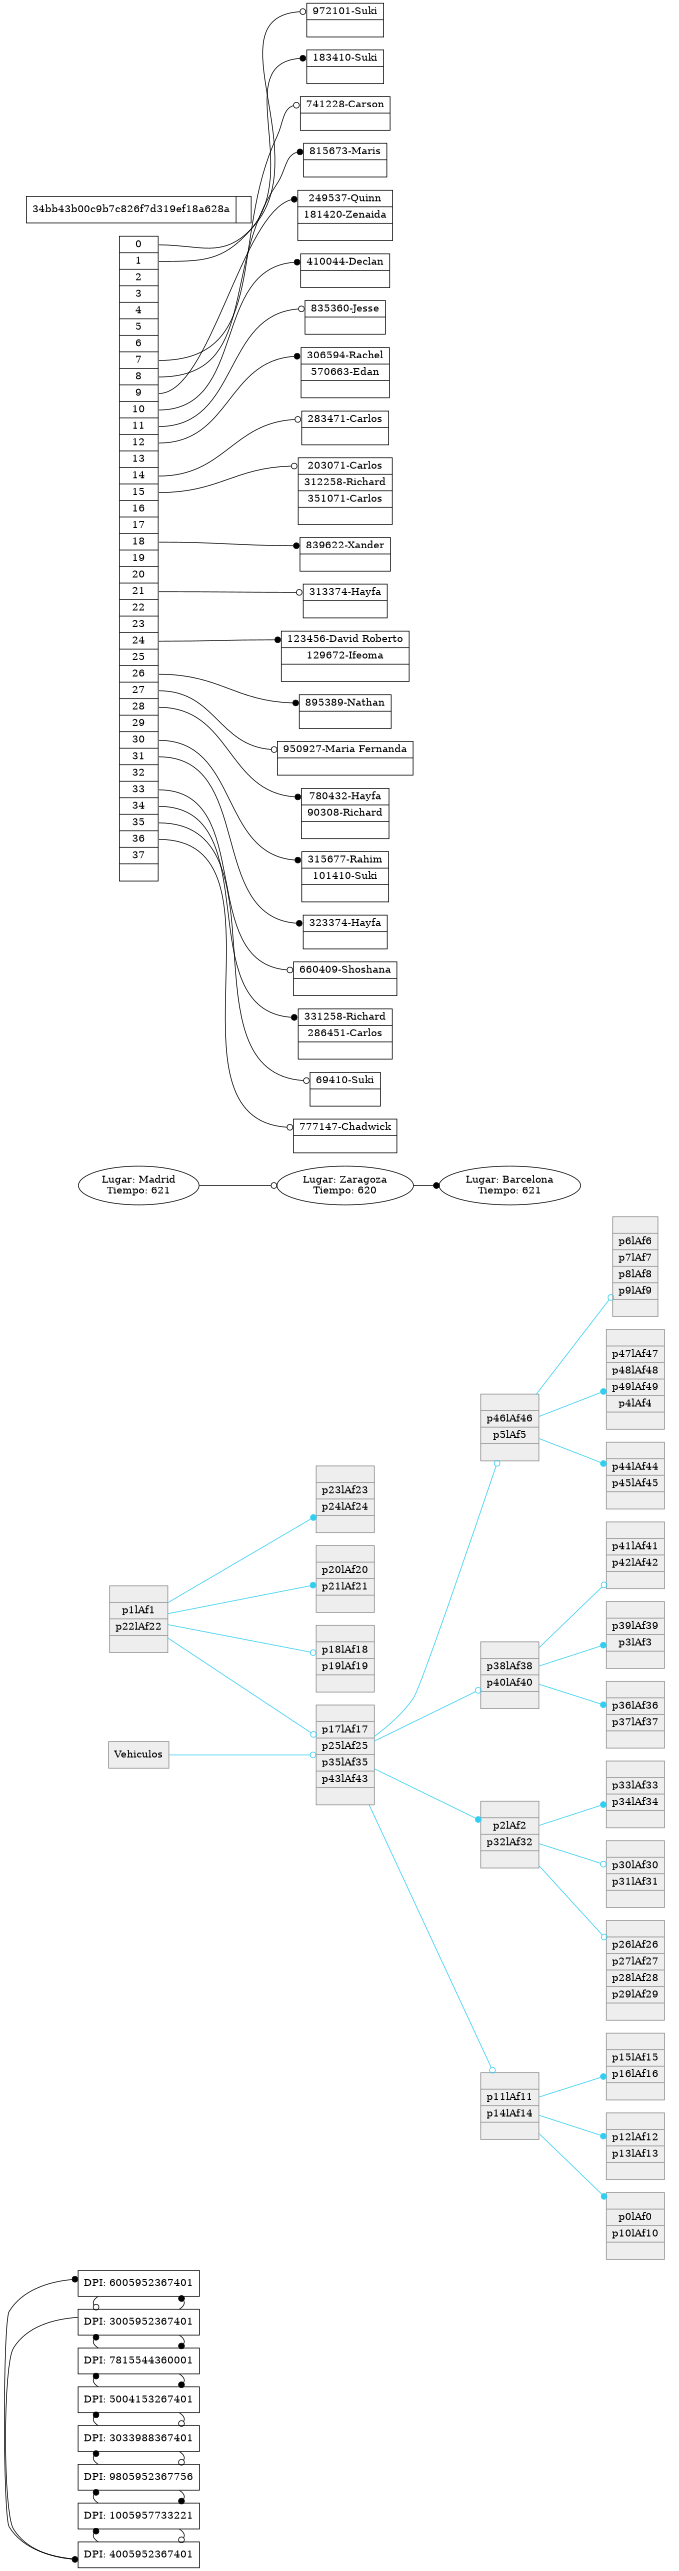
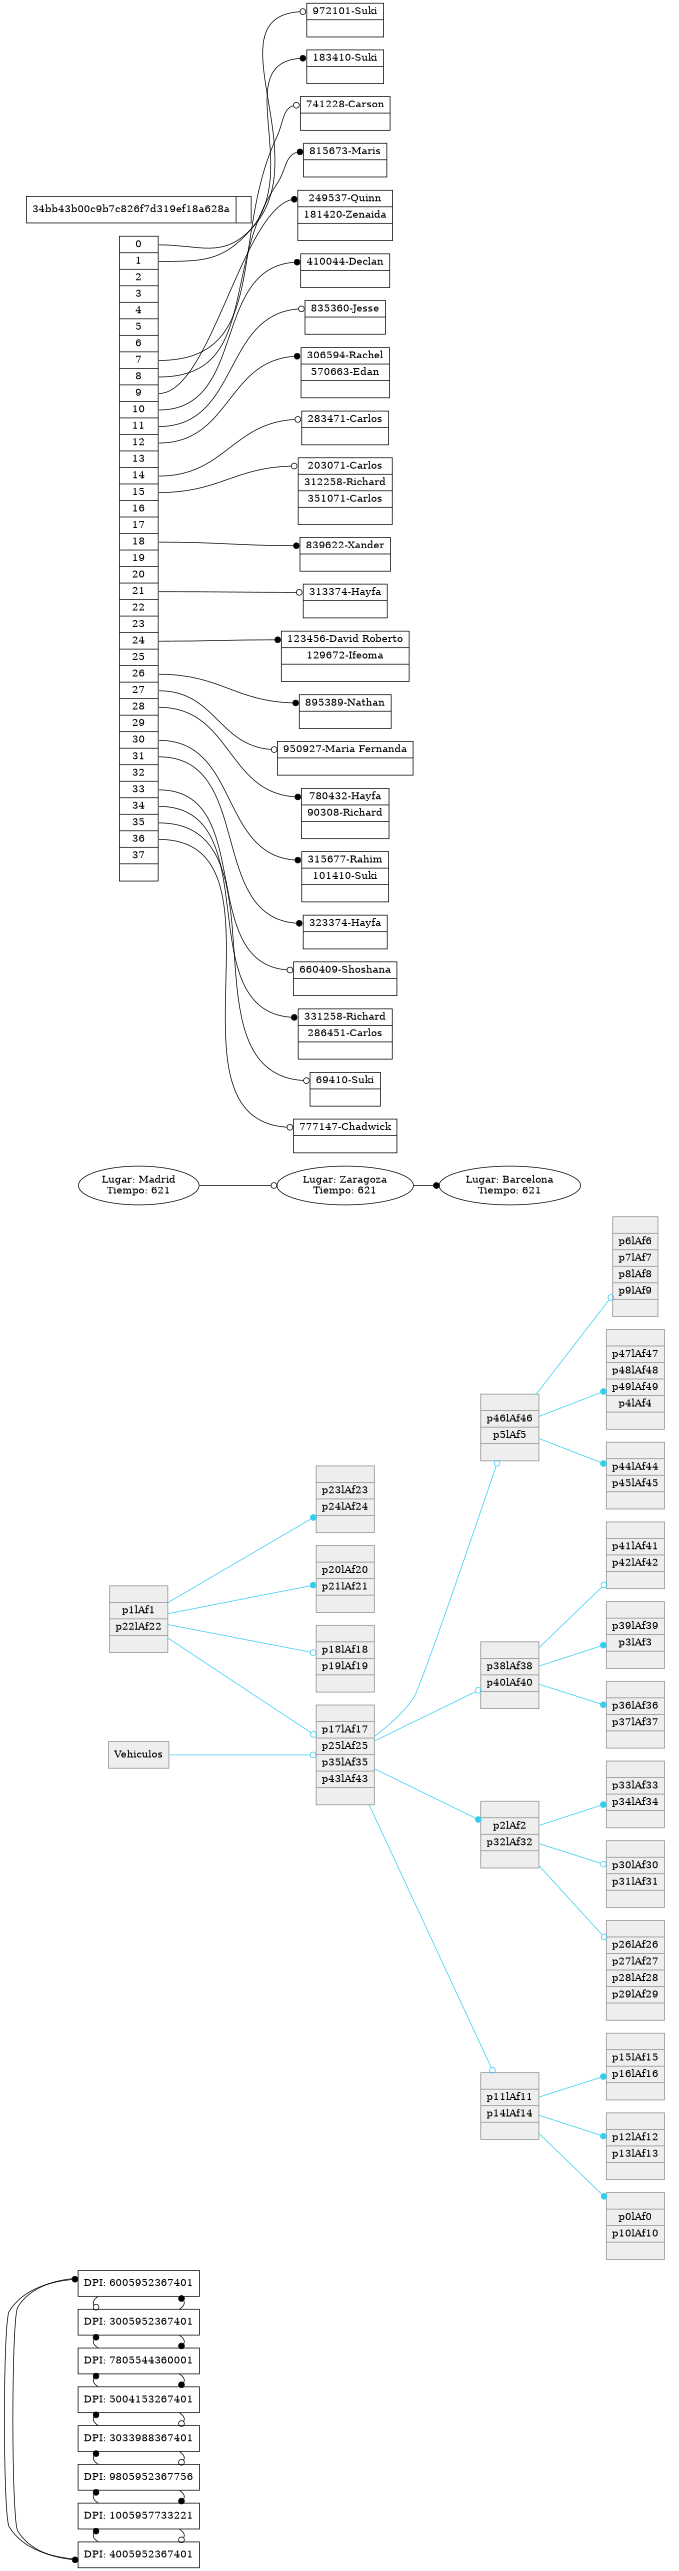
  digraph {
    pencolor=transparent
    rankdir=LR
    node [shape=record]
    edge [arrowhead=dot]
    n1 [label="DPI: 3005952367401" shape=box]
-   n2 [label="DPI: 7815544360001" shape=box]
+   n2 [label="DPI: 7805544360001" shape=box]
    n3 [label="DPI: 6005952367401" shape=box]
    n4 [label="DPI: 5004153267401" shape=box]
    n5 [label="DPI: 3033988367401" shape=box]
    n6 [label="DPI: 9805952367756" shape=box]
    n7 [label="DPI: 1005957733221" shape=box]
    n8 [label="DPI: 4005952367401" shape=box]
    n9 [color="#8C8C8E" fillcolor="#EEEEEE" label="|p17lAf17|p25lAf25|p35lAf35|p43lAf43|" style=filled]
    n10 [color="#8C8C8E" fillcolor="#EEEEEE" label="|p11lAf11|p14lAf14|" style=filled]
    n11 [color="#8C8C8E" fillcolor="#EEEEEE" label="|p1lAf1|p22lAf22|" style=filled]
    n12 [color="#8C8C8E" fillcolor="#EEEEEE" label="|p2lAf2|p32lAf32|" style=filled]
    n13 [color="#8C8C8E" fillcolor="#EEEEEE" label="|p38lAf38|p40lAf40|" style=filled]
    n14 [color="#8C8C8E" fillcolor="#EEEEEE" label="|p46lAf46|p5lAf5|" style=filled]
    n15 [color="#8C8C8E" fillcolor="#EEEEEE" label="|p0lAf0|p10lAf10|" style=filled]
    n16 [color="#8C8C8E" fillcolor="#EEEEEE" label="|p12lAf12|p13lAf13|" style=filled]
    n17 [color="#8C8C8E" fillcolor="#EEEEEE" label="|p15lAf15|p16lAf16|" style=filled]
    n18 [color="#8C8C8E" fillcolor="#EEEEEE" label="|p18lAf18|p19lAf19|" style=filled]
    n19 [color="#8C8C8E" fillcolor="#EEEEEE" label="|p20lAf20|p21lAf21|" style=filled]
    n20 [color="#8C8C8E" fillcolor="#EEEEEE" label="|p23lAf23|p24lAf24|" style=filled]
    n21 [color="#8C8C8E" fillcolor="#EEEEEE" label="|p26lAf26|p27lAf27|p28lAf28|p29lAf29|" style=filled]
    n22 [color="#8C8C8E" fillcolor="#EEEEEE" label="|p30lAf30|p31lAf31|" style=filled]
    n23 [color="#8C8C8E" fillcolor="#EEEEEE" label="|p33lAf33|p34lAf34|" style=filled]
    n24 [color="#8C8C8E" fillcolor="#EEEEEE" label="|p36lAf36|p37lAf37|" style=filled]
    n25 [color="#8C8C8E" fillcolor="#EEEEEE" label="|p39lAf39|p3lAf3|" style=filled]
    n26 [color="#8C8C8E" fillcolor="#EEEEEE" label="|p41lAf41|p42lAf42|" style=filled]
    Vehiculos [color="#8C8C8E" fillcolor="#EEEEEE" style=filled]
    n28 [color="#8C8C8E" fillcolor="#EEEEEE" label="|p44lAf44|p45lAf45|" style=filled]
    n29 [color="#8C8C8E" fillcolor="#EEEEEE" label="|p47lAf47|p48lAf48|p49lAf49|p4lAf4|" style=filled]
    n30 [color="#8C8C8E" fillcolor="#EEEEEE" label="|p6lAf6|p7lAf7|p8lAf8|p9lAf9|" style=filled]
    n31 [label="Lugar: Madrid\nTiempo: 621" shape=""]
-   n32 [label="Lugar: Zaragoza\nTiempo: 620" shape=""]
+   n32 [label="Lugar: Zaragoza\nTiempo: 621" shape=""]
    n33 [label="Lugar: Barcelona\nTiempo: 621" shape=""]
    n34 [label="<f0>0|<f1>1|<f2>2|<f3>3|<f4>4|<f5>5|<f6>6|<f7>7|<f8>8|<f9>9|<f10>10|<f11>11|<f12>12|<f13>13|<f14>14|<f15>15|<f16>16|<f17>17|<f18>18|<f19>19|<f20>20|<f21>21|<f22>22|<f23>23|<f24>24|<f25>25|<f26>26|<f27>27|<f28>28|<f29>29|<f30>30|<f31>31|<f32>32|<f33>33|<f34>34|<f35>35|<f36>36|<f37>37|"]
    n35 [label="<f0> 972101-Suki|"]
    n36 [label="<f0> 183410-Suki|"]
    n37 [label="<f0> 741228-Carson|"]
    n38 [label="<f0> 815673-Maris|"]
    n39 [label="<f0> 249537-Quinn|<f1> 181420-Zenaida|"]
    n40 [label="<f0> 410044-Declan|"]
    n41 [label="<f0> 835360-Jesse|"]
    n42 [label="<f0> 306594-Rachel|<f1> 570663-Edan|"]
    n43 [label="<f0> 283471-Carlos|"]
    n44 [label="<f0> 203071-Carlos|<f1> 312258-Richard|<f2> 351071-Carlos|"]
    n45 [label="<f0> 839622-Xander|"]
    n46 [label="<f0> 313374-Hayfa|"]
    n47 [label="<f0> 123456-David Roberto|<f1> 129672-Ifeoma|"]
    n48 [label="<f0> 895389-Nathan|"]
    n49 [label="<f0> 950927-Maria Fernanda|"]
    n50 [label="<f0> 780432-Hayfa|<f1> 90308-Richard|"]
    n51 [label="<f0> 315677-Rahim|<f1> 101410-Suki|"]
    n52 [label="<f0> 323374-Hayfa|"]
    n53 [label="<f0> 660409-Shoshana|"]
    n54 [label="<f0> 331258-Richard|<f1> 286451-Carlos|"]
    n55 [label="<f0> 69410-Suki|"]
    n56 [label="<f0> 777147-Chadwick|"]
    n57 [label="{<data> 34bb43b00c9b7c826f7d319ef18a628a| <next>}"]
    subgraph sub_1 {
      rank=same
      n1
      n2
      n3
      n4
      n5
      n6
      n7
      n8
    }
    subgraph cluster_2 {
      n9
      n10
      n11
      n12
      n13
      n14
      n15
      n16
      n17
      n18
      n19
      n20
      n21
      n22
      n23
      n24
      n25
      n26
      Vehiculos
      n28
      n29
      n30
    }
    n1 -> n2
    n1 -> n3
    n2 -> n1
    n2 -> n4
    n3 -> n1 [arrowhead=odot]
-   n1 -> n8
+   n3 -> n8
    n4 -> n2
    n4 -> n5 [arrowhead=odot]
    n5 -> n4
    n5 -> n6 [arrowhead=odot]
    n6 -> n5
    n6 -> n7
    n7 -> n6
    n7 -> n8 [arrowhead=odot]
    n8 -> n3
    n8 -> n7
    n9 -> n10 [arrowhead=odot color="#31CEF0"]
    n9 -> n12 [color="#31CEF0"]
    n9 -> n13 [arrowhead=odot color="#31CEF0"]
    n9 -> n14 [arrowhead=odot color="#31CEF0"]
    n10 -> n15 [color="#31CEF0"]
    n10 -> n16 [color="#31CEF0"]
    n10 -> n17 [color="#31CEF0"]
    n11 -> n9 [arrowhead=odot color="#31CEF0"]
    n11 -> n18 [arrowhead=odot color="#31CEF0"]
    n11 -> n19 [color="#31CEF0"]
    n11 -> n20 [color="#31CEF0"]
    n12 -> n21 [arrowhead=odot color="#31CEF0"]
    n12 -> n22 [arrowhead=odot color="#31CEF0"]
    n12 -> n23 [color="#31CEF0"]
    n13 -> n24 [color="#31CEF0"]
    n13 -> n25 [color="#31CEF0"]
    n13 -> n26 [arrowhead=odot color="#31CEF0"]
    n14 -> n28 [color="#31CEF0"]
    n14 -> n29 [color="#31CEF0"]
    n14 -> n30 [arrowhead=odot color="#31CEF0"]
    Vehiculos -> n9 [arrowhead=odot color="#31CEF0"]
    n31 -> n32 [arrowhead=odot]
    n32 -> n33
    n34 -> n35 [arrowhead=odot headport=f0 tailport=f0]
    n34 -> n36 [headport=f0 tailport=f1]
    n34 -> n37 [arrowhead=odot headport=f0 tailport=f7]
    n34 -> n38 [headport=f0 tailport=f8]
    n34 -> n39 [headport=f0 tailport=f9]
    n34 -> n40 [headport=f0 tailport=f10]
    n34 -> n41 [arrowhead=odot headport=f0 tailport=f11]
    n34 -> n42 [headport=f0 tailport=f12]
    n34 -> n43 [arrowhead=odot headport=f0 tailport=f14]
    n34 -> n44 [arrowhead=odot headport=f0 tailport=f15]
    n34 -> n45 [headport=f0 tailport=f18]
    n34 -> n46 [arrowhead=odot headport=f0 tailport=f21]
    n34 -> n47 [headport=f0 tailport=f24]
    n34 -> n48 [headport=f0 tailport=f26]
    n34 -> n49 [arrowhead=odot headport=f0 tailport=f27]
    n34 -> n50 [headport=f0 tailport=f28]
    n34 -> n51 [headport=f0 tailport=f30]
    n34 -> n52 [headport=f0 tailport=f31]
    n34 -> n53 [arrowhead=odot headport=f0 tailport=f33]
    n34 -> n54 [headport=f0 tailport=f34]
    n34 -> n55 [arrowhead=odot headport=f0 tailport=f35]
    n34 -> n56 [arrowhead=odot headport=f0 tailport=f36]
  }
